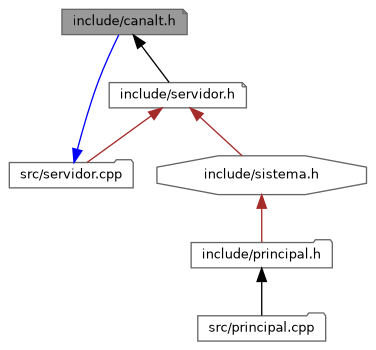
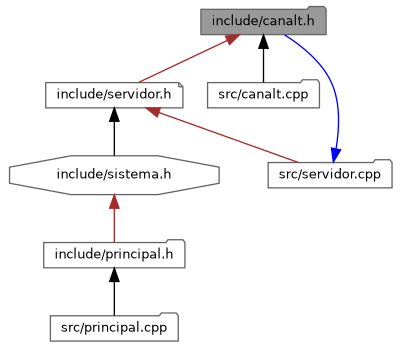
  digraph {
    node [color=grey40 fillcolor=white fontname=Helvetica fontsize=10 shape=folder style=filled]
    edge [color=black dir=back fontname=Helvetica fontsize=10 labelfontname=Helvetica labelfontsize=10 style=solid]
-   n1 [color=gray40 fillcolor=grey60 fontcolor=black height=0.2 label="include/canalt.h" shape=note width=0.4]
+   n1 [color=gray40 fillcolor=grey60 fontcolor=black height=0.2 label="include/canalt.h" width=0.4]
    n2 [height=0.2 label="include/servidor.h" shape=note width=0.4]
+   n3 [height=0.2 label="src/canalt.cpp" width=0.4]
    n4 [height=0.2 label="src/servidor.cpp" width=0.4]
    n5 [height=0.2 label="include/sistema.h" shape=octagon width=0.4]
    n6 [height=0.2 label="include/principal.h" width=0.4]
    n7 [height=0.2 label="src/principal.cpp" width=0.4]
-   n1 -> n2
+   n1 -> n2 [color=brown]
+   n1 -> n3
    n2 -> n4 [color=brown]
-   n2 -> n5 [color=brown]
+   n2 -> n5
    n4 -> n1 [color=blue]
    n5 -> n6 [color=brown]
    n6 -> n7
  }
